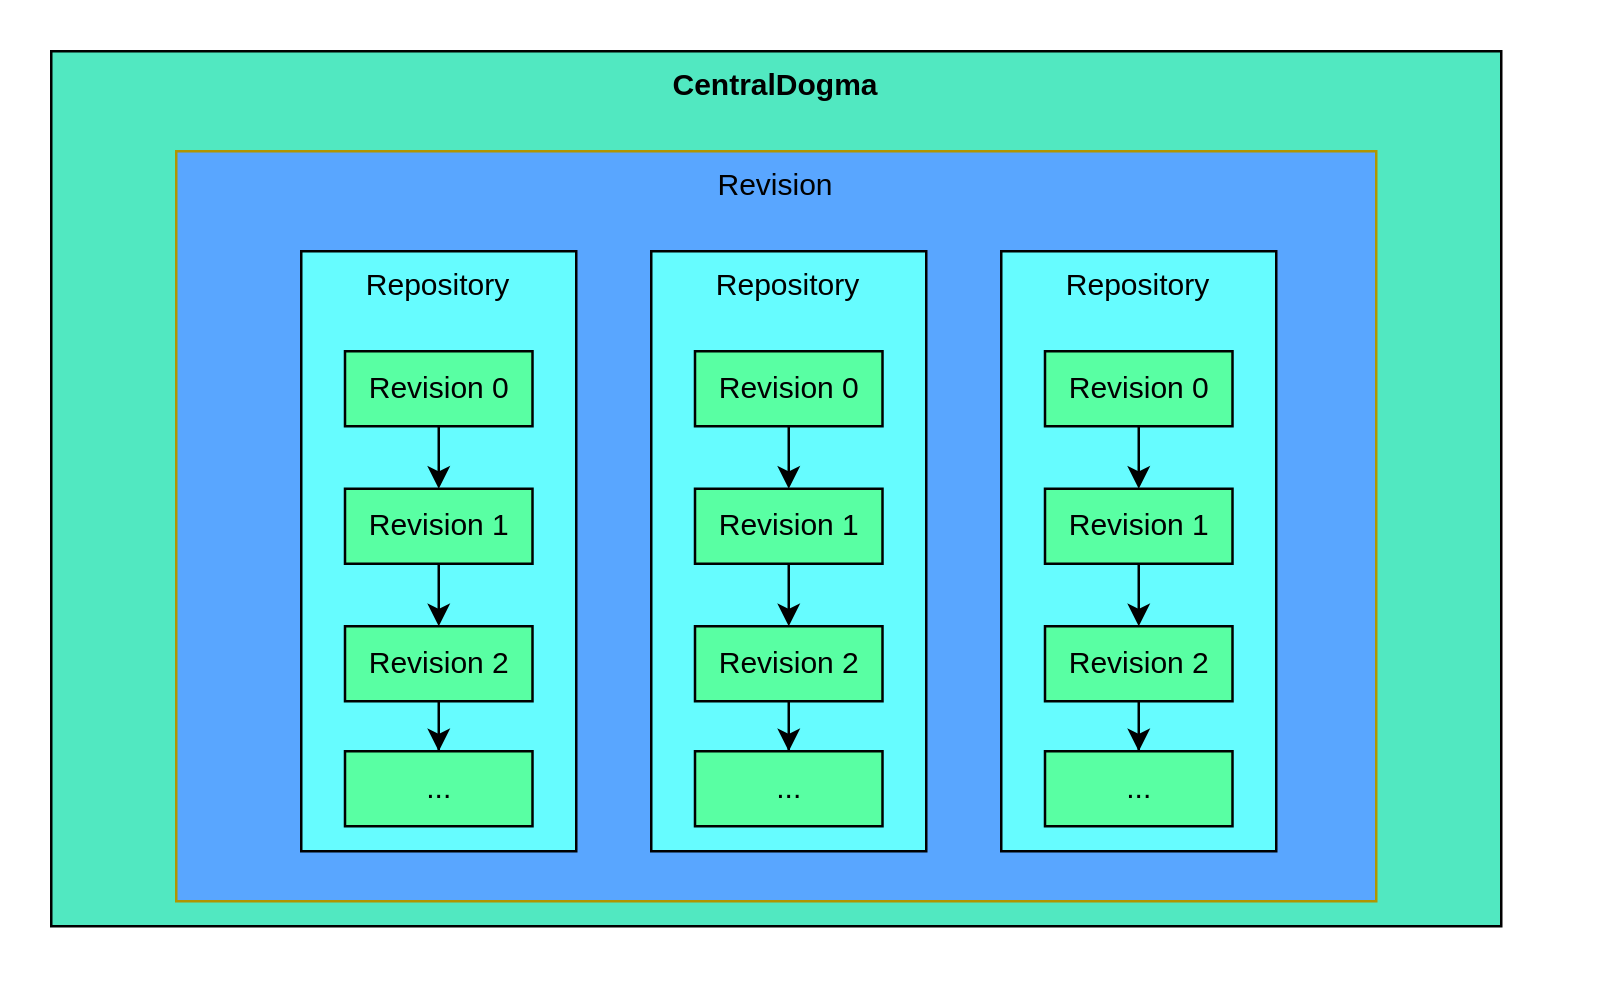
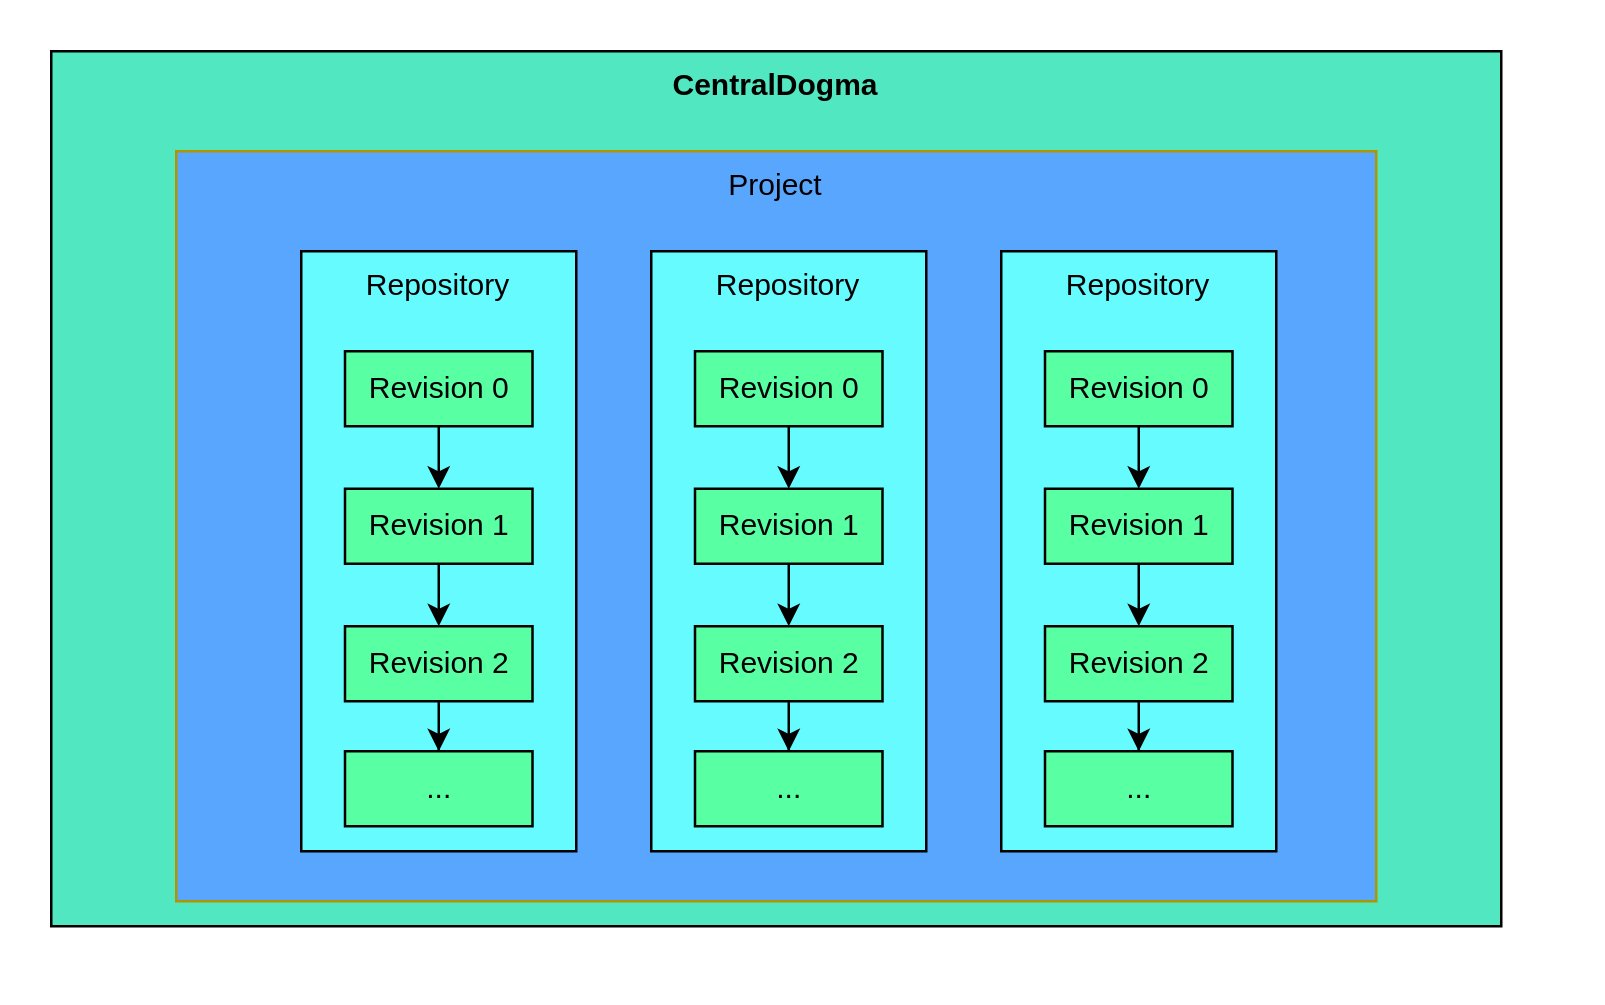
  <mxCell id="0" />
  <mxCell id="1" parent="0" />
  <mxCell id="2" value="&lt;b&gt;CentralDogma&lt;/b&gt;" style="rounded=0;whiteSpace=wrap;html=1;fillColor=#51E8C1;verticalAlign=top;" vertex="1" parent="1"><mxGeometry x="20" y="20" width="580" height="350" as="geometry" /></mxCell>
  <mxCell id="3" value="" style="group;verticalAlign=top;" vertex="1" connectable="0" parent="1"><mxGeometry x="70" y="60" width="550" height="320" as="geometry" /></mxCell>
- <mxCell id="4" value="Revision" style="rounded=0;whiteSpace=wrap;html=1;verticalAlign=top;fillColor=#59A6FF;fontColor=#000000;strokeColor=#B09500;" vertex="1" parent="3"><mxGeometry width="480" height="300" as="geometry" /></mxCell>
+ <mxCell id="4" value="Project" style="rounded=0;whiteSpace=wrap;html=1;verticalAlign=top;fillColor=#59A6FF;fontColor=#000000;strokeColor=#B09500;" vertex="1" parent="3"><mxGeometry width="480" height="300" as="geometry" /></mxCell>
  <mxCell id="5" value="" style="group" vertex="1" connectable="0" parent="3"><mxGeometry x="50" y="40" width="110" height="240" as="geometry" /></mxCell>
  <mxCell id="6" value="Repository" style="rounded=0;whiteSpace=wrap;html=1;verticalAlign=top;fillColor=#66FCFF;" vertex="1" parent="5"><mxGeometry width="110" height="240" as="geometry" /></mxCell>
  <mxCell id="7" value="Revision 0" style="rounded=0;whiteSpace=wrap;html=1;fillColor=#59FFA3;" vertex="1" parent="5"><mxGeometry x="17.5" y="40" width="75" height="30" as="geometry" /></mxCell>
  <mxCell id="8" value="Revision 1" style="rounded=0;whiteSpace=wrap;html=1;fillColor=#59FFA3;" vertex="1" parent="5"><mxGeometry x="17.5" y="95" width="75" height="30" as="geometry" /></mxCell>
  <mxCell id="9" value="" style="edgeStyle=orthogonalEdgeStyle;rounded=0;orthogonalLoop=1;jettySize=auto;html=1;" edge="1" parent="5" source="7" target="8"><mxGeometry relative="1" as="geometry" /></mxCell>
  <mxCell id="10" value="Revision 2" style="rounded=0;whiteSpace=wrap;html=1;fillColor=#59FFA3;" vertex="1" parent="5"><mxGeometry x="17.5" y="150" width="75" height="30" as="geometry" /></mxCell>
  <mxCell id="11" value="" style="edgeStyle=orthogonalEdgeStyle;rounded=0;orthogonalLoop=1;jettySize=auto;html=1;" edge="1" parent="5" source="8" target="10"><mxGeometry relative="1" as="geometry" /></mxCell>
  <mxCell id="12" value="..." style="rounded=0;whiteSpace=wrap;html=1;fillColor=#59FFA3;" vertex="1" parent="5"><mxGeometry x="17.5" y="200" width="75" height="30" as="geometry" /></mxCell>
  <mxCell id="13" value="" style="edgeStyle=orthogonalEdgeStyle;rounded=0;orthogonalLoop=1;jettySize=auto;html=1;" edge="1" parent="5" source="10" target="12"><mxGeometry relative="1" as="geometry" /></mxCell>
  <mxCell id="14" value="" style="group" vertex="1" connectable="0" parent="3"><mxGeometry x="330" y="40" width="110" height="240" as="geometry" /></mxCell>
  <mxCell id="15" value="Repository" style="rounded=0;whiteSpace=wrap;html=1;verticalAlign=top;fillColor=#66FCFF;" vertex="1" parent="14"><mxGeometry width="110" height="240" as="geometry" /></mxCell>
  <mxCell id="16" value="Revision 0" style="rounded=0;whiteSpace=wrap;html=1;fillColor=#59FFA3;" vertex="1" parent="14"><mxGeometry x="17.5" y="40" width="75" height="30" as="geometry" /></mxCell>
  <mxCell id="17" value="Revision 1" style="rounded=0;whiteSpace=wrap;html=1;fillColor=#59FFA3;" vertex="1" parent="14"><mxGeometry x="17.5" y="95" width="75" height="30" as="geometry" /></mxCell>
  <mxCell id="18" value="" style="edgeStyle=orthogonalEdgeStyle;rounded=0;orthogonalLoop=1;jettySize=auto;html=1;" edge="1" parent="14" source="16" target="17"><mxGeometry relative="1" as="geometry" /></mxCell>
  <mxCell id="19" value="Revision 2" style="rounded=0;whiteSpace=wrap;html=1;fillColor=#59FFA3;" vertex="1" parent="14"><mxGeometry x="17.5" y="150" width="75" height="30" as="geometry" /></mxCell>
  <mxCell id="20" value="" style="edgeStyle=orthogonalEdgeStyle;rounded=0;orthogonalLoop=1;jettySize=auto;html=1;" edge="1" parent="14" source="17" target="19"><mxGeometry relative="1" as="geometry" /></mxCell>
  <mxCell id="21" value="..." style="rounded=0;whiteSpace=wrap;html=1;fillColor=#59FFA3;" vertex="1" parent="14"><mxGeometry x="17.5" y="200" width="75" height="30" as="geometry" /></mxCell>
  <mxCell id="22" value="" style="edgeStyle=orthogonalEdgeStyle;rounded=0;orthogonalLoop=1;jettySize=auto;html=1;" edge="1" parent="14" source="19" target="21"><mxGeometry relative="1" as="geometry" /></mxCell>
  <mxCell id="23" value="" style="group" vertex="1" connectable="0" parent="3"><mxGeometry x="190" y="40" width="110" height="240" as="geometry" /></mxCell>
  <mxCell id="24" value="Repository" style="rounded=0;whiteSpace=wrap;html=1;verticalAlign=top;fillColor=#66FCFF;" vertex="1" parent="23"><mxGeometry width="110" height="240" as="geometry" /></mxCell>
  <mxCell id="25" value="Revision 0" style="rounded=0;whiteSpace=wrap;html=1;fillColor=#59FFA3;" vertex="1" parent="23"><mxGeometry x="17.5" y="40" width="75" height="30" as="geometry" /></mxCell>
  <mxCell id="26" value="Revision 1" style="rounded=0;whiteSpace=wrap;html=1;fillColor=#59FFA3;" vertex="1" parent="23"><mxGeometry x="17.5" y="95" width="75" height="30" as="geometry" /></mxCell>
  <mxCell id="27" value="" style="edgeStyle=orthogonalEdgeStyle;rounded=0;orthogonalLoop=1;jettySize=auto;html=1;" edge="1" parent="23" source="25" target="26"><mxGeometry relative="1" as="geometry" /></mxCell>
  <mxCell id="28" value="Revision 2" style="rounded=0;whiteSpace=wrap;html=1;fillColor=#59FFA3;" vertex="1" parent="23"><mxGeometry x="17.5" y="150" width="75" height="30" as="geometry" /></mxCell>
  <mxCell id="29" value="" style="edgeStyle=orthogonalEdgeStyle;rounded=0;orthogonalLoop=1;jettySize=auto;html=1;" edge="1" parent="23" source="26" target="28"><mxGeometry relative="1" as="geometry" /></mxCell>
  <mxCell id="30" value="..." style="rounded=0;whiteSpace=wrap;html=1;fillColor=#59FFA3;" vertex="1" parent="23"><mxGeometry x="17.5" y="200" width="75" height="30" as="geometry" /></mxCell>
  <mxCell id="31" value="" style="edgeStyle=orthogonalEdgeStyle;rounded=0;orthogonalLoop=1;jettySize=auto;html=1;" edge="1" parent="23" source="28" target="30"><mxGeometry relative="1" as="geometry" /></mxCell>
